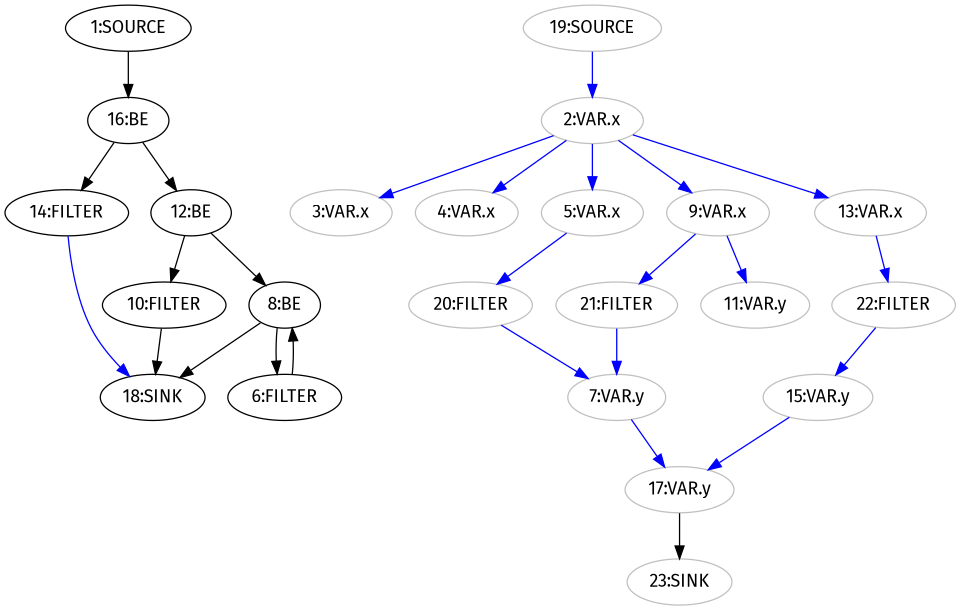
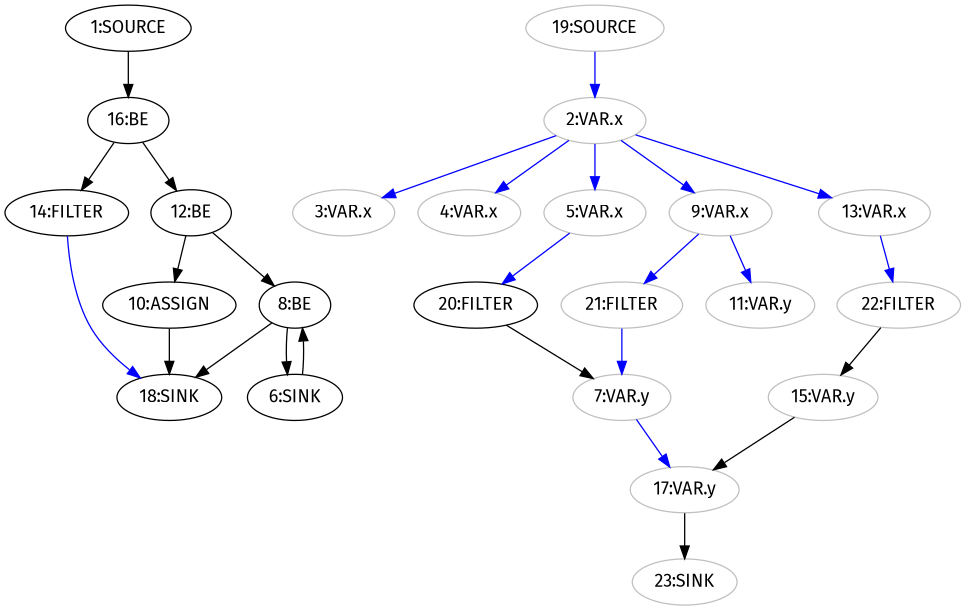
  digraph {
    fontname="Fira Sans"
    node [fontname="Fira Sans" color=grey]
    edge [color=blue fontname="Fira Sans"]
-   n1 [label="10:FILTER" color=""]
+   n1 [label="10:ASSIGN" color=""]
    n2 [label="18:SINK" color=""]
    n3 [label="8:BE" color=""]
-   n4 [label="6:FILTER" color=""]
+   n4 [label="6:SINK" color=""]
    n5 [label="16:BE" color=""]
    n6 [label="12:BE" color=""]
    n7 [label="14:FILTER" color=""]
    n8 [label="1:SOURCE" color=""]
    n9 [label="2:VAR.x"]
    n10 [label="3:VAR.x"]
    n11 [label="4:VAR.x"]
    n12 [label="5:VAR.x"]
    n13 [label="9:VAR.x"]
    n14 [label="13:VAR.x"]
-   n15 [label="20:FILTER"]
+   n15 [color=black label="20:FILTER"]
    n16 [label="21:FILTER"]
    n17 [label="11:VAR.y"]
    n18 [label="22:FILTER"]
    n19 [label="7:VAR.y"]
    n20 [label="17:VAR.y"]
    n21 [label="23:SINK"]
    n22 [label="15:VAR.y"]
    n23 [label="19:SOURCE"]
    n1 -> n2 [color=black]
    n3 -> n2 [color=black]
    n3 -> n4 [color=black]
    n4 -> n3 [color=black]
    n5 -> n6 [color=black]
    n5 -> n7 [color=black]
    n6 -> n1 [color=black]
    n6 -> n3 [color=black]
    n7 -> n2
    n8 -> n5 [color=black]
    n9 -> n10
    n9 -> n11
    n9 -> n12
    n9 -> n13
    n9 -> n14
    n12 -> n15
    n13 -> n16
    n13 -> n17
    n14 -> n18
-   n15 -> n19
+   n15 -> n19 [color=black]
    n16 -> n19
-   n18 -> n22
+   n18 -> n22 [color=black]
    n19 -> n20
    n20 -> n21 [color=black]
-   n22 -> n20
+   n22 -> n20 [color=black]
    n23 -> n9
  }
